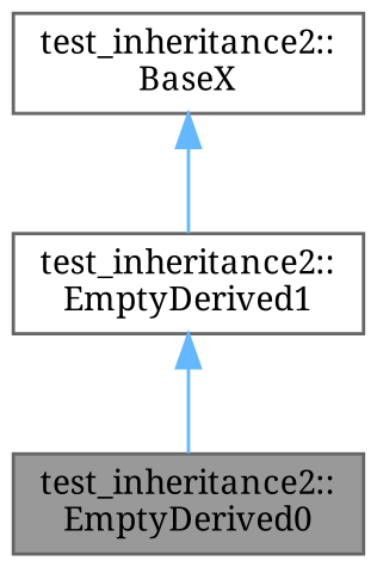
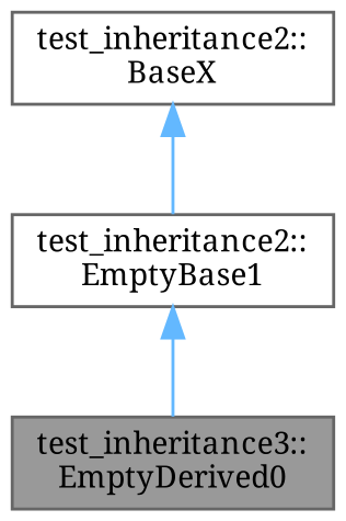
  digraph {
    fontname="Noto Serif"
    node [color=gray40 fillcolor=white fontname="Noto Serif" fontsize=10 shape=box style=filled]
    edge [color=steelblue1 dir=back fontname="Noto Serif" fontsize=10 labelfontname=Helvetica labelfontsize=10 style=solid]
-   n1 [fillcolor=grey60 fontcolor=black height=0.2 label="test_inheritance2::\lEmptyDerived0" width=0.4]
+   n1 [fillcolor=grey60 fontcolor=black height=0.2 label="test_inheritance3::\lEmptyDerived0" width=0.4]
    n2 [height=0.2 label="test_inheritance2::\lBaseX" width=0.4]
-   n3 [height=0.2 label="test_inheritance2::\lEmptyDerived1" width=0.4]
+   n3 [height=0.2 label="test_inheritance2::\lEmptyBase1" width=0.4]
    n2 -> n3
    n3 -> n1
  }
